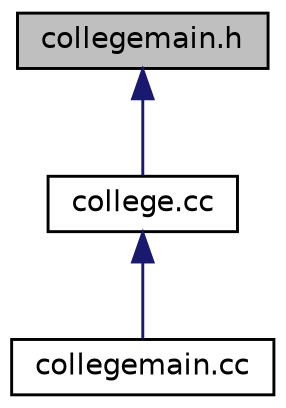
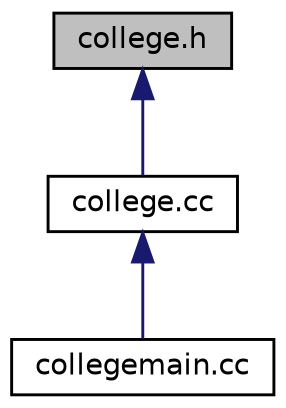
  digraph {
    node [color=black fillcolor=white fontname=Helvetica fontsize=10 shape=record style=filled]
    edge [color=midnightblue dir=back fontname=Helvetica fontsize=10 labelfontname=Helvetica labelfontsize=10 style=solid]
-   n1 [fillcolor=grey75 fontcolor=black height=0.2 label="collegemain.h" width=0.4]
+   n1 [fillcolor=grey75 fontcolor=black height=0.2 label="college.h" width=0.4]
    n2 [height=0.2 label="college.cc" width=0.4]
    n3 [height=0.2 label="collegemain.cc" width=0.4]
    n1 -> n2
    n2 -> n3
  }
